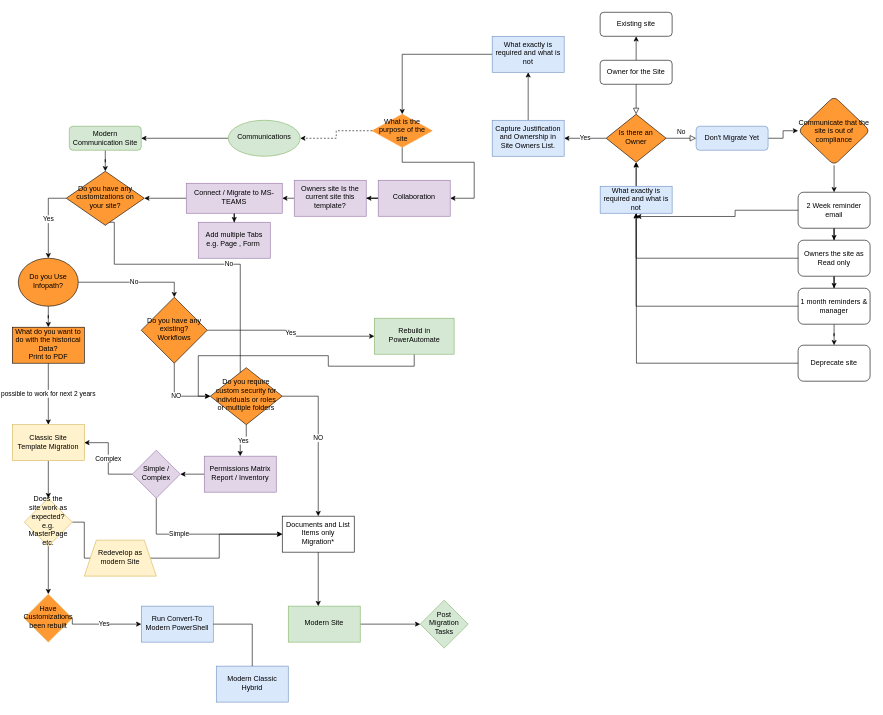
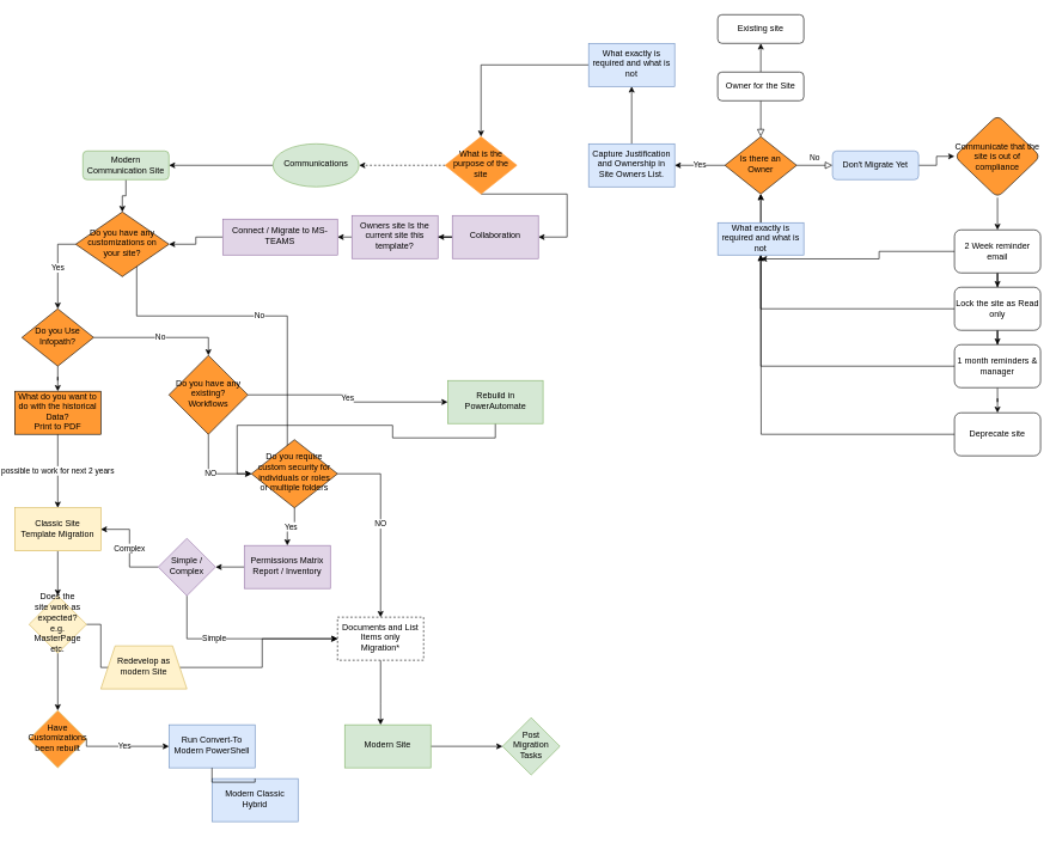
  <mxCell id="0" />
  <mxCell id="1" parent="0" />
  <mxCell id="2" value="" style="rounded=0;html=1;jettySize=auto;orthogonalLoop=1;fontSize=11;endArrow=block;endFill=0;endSize=8;strokeWidth=1;shadow=0;labelBackgroundColor=none;edgeStyle=orthogonalEdgeStyle;" parent="1" source="4" target="7" edge="1"><mxGeometry relative="1" as="geometry" /></mxCell>
  <mxCell id="3" value="" style="edgeStyle=orthogonalEdgeStyle;rounded=0;orthogonalLoop=1;jettySize=auto;html=1;" edge="1" parent="1" source="4" target="45"><mxGeometry relative="1" as="geometry" /></mxCell>
  <mxCell id="4" value="Owner for the Site" style="rounded=1;whiteSpace=wrap;html=1;fontSize=12;glass=0;strokeWidth=1;shadow=0;" parent="1" vertex="1"><mxGeometry x="1000" y="100" width="120" height="40" as="geometry" /></mxCell>
  <mxCell id="5" value="No" style="edgeStyle=orthogonalEdgeStyle;rounded=0;html=1;jettySize=auto;orthogonalLoop=1;fontSize=11;endArrow=block;endFill=0;endSize=8;strokeWidth=1;shadow=0;labelBackgroundColor=none;" parent="1" source="7" target="9" edge="1"><mxGeometry y="10" relative="1" as="geometry"><mxPoint as="offset" /></mxGeometry></mxCell>
  <mxCell id="6" value="Yes" style="edgeStyle=orthogonalEdgeStyle;rounded=0;orthogonalLoop=1;jettySize=auto;html=1;" edge="1" parent="1" source="7" target="24"><mxGeometry relative="1" as="geometry" /></mxCell>
  <mxCell id="7" value="Is there an Owner" style="rhombus;whiteSpace=wrap;html=1;shadow=0;fontFamily=Helvetica;fontSize=12;align=center;strokeWidth=1;spacing=6;spacingTop=-4;fillColor=#FF9933;fontColor=#000000;" parent="1" vertex="1"><mxGeometry x="1010" y="190" width="100" height="80" as="geometry" /></mxCell>
  <mxCell id="8" value="" style="edgeStyle=orthogonalEdgeStyle;rounded=0;orthogonalLoop=1;jettySize=auto;html=1;" edge="1" parent="1" source="9" target="26"><mxGeometry relative="1" as="geometry" /></mxCell>
  <mxCell id="9" value="Don't Migrate Yet" style="rounded=1;whiteSpace=wrap;html=1;fontSize=12;glass=0;strokeWidth=1;shadow=0;fillColor=#dae8fc;strokeColor=#6c8ebf;" parent="1" vertex="1"><mxGeometry x="1160" y="210" width="120" height="40" as="geometry" /></mxCell>
  <mxCell id="10" style="edgeStyle=orthogonalEdgeStyle;rounded=0;orthogonalLoop=1;jettySize=auto;html=1;entryX=0.5;entryY=0;entryDx=0;entryDy=0;" edge="1" parent="1" source="11" target="19"><mxGeometry relative="1" as="geometry" /></mxCell>
  <mxCell id="11" value="Modern Communication Site" style="rounded=1;whiteSpace=wrap;html=1;fontSize=12;glass=0;strokeWidth=1;shadow=0;fillColor=#d5e8d4;strokeColor=#82b366;" parent="1" vertex="1"><mxGeometry x="115" y="210" width="120" height="40" as="geometry" /></mxCell>
  <mxCell id="12" value="" style="edgeStyle=orthogonalEdgeStyle;rounded=0;orthogonalLoop=1;jettySize=auto;html=1;fontColor=#000000;" edge="1" parent="1" source="13" target="73"><mxGeometry relative="1" as="geometry" /></mxCell>
  <mxCell id="13" value="Classic Site Template Migration" style="whiteSpace=wrap;html=1;shadow=0;strokeWidth=1;spacing=6;spacingTop=-4;fillColor=#fff2cc;strokeColor=#d6b656;" vertex="1" parent="1"><mxGeometry x="20" y="707.5" width="120" height="60" as="geometry" /></mxCell>
  <mxCell id="14" value="No" style="edgeStyle=orthogonalEdgeStyle;rounded=0;orthogonalLoop=1;jettySize=auto;html=1;exitX=1;exitY=0.5;exitDx=0;exitDy=0;entryX=0.5;entryY=0;entryDx=0;entryDy=0;" edge="1" parent="1" source="16" target="22"><mxGeometry relative="1" as="geometry" /></mxCell>
  <mxCell id="15" value="" style="edgeStyle=orthogonalEdgeStyle;rounded=0;orthogonalLoop=1;jettySize=auto;html=1;fontColor=#000000;" edge="1" parent="1" source="16" target="79"><mxGeometry relative="1" as="geometry" /></mxCell>
- <mxCell id="16" value="Do you Use Infopath?" style="ellipse;whiteSpace=wrap;html=1;shadow=0;fontFamily=Helvetica;fontSize=12;align=center;strokeWidth=1;spacing=6;spacingTop=-4;fillColor=#FF9933;fontColor=#000000;" vertex="1" parent="1"><mxGeometry x="30" y="430" width="100" height="80" as="geometry" /></mxCell>
+ <mxCell id="16" value="Do you Use Infopath?" style="rhombus;whiteSpace=wrap;html=1;shadow=0;fontFamily=Helvetica;fontSize=12;align=center;strokeWidth=1;spacing=6;spacingTop=-4;fillColor=#FF9933;fontColor=#000000;" vertex="1" parent="1"><mxGeometry x="30" y="430" width="100" height="80" as="geometry" /></mxCell>
  <mxCell id="17" value="Yes" style="edgeStyle=orthogonalEdgeStyle;rounded=0;orthogonalLoop=1;jettySize=auto;html=1;entryX=0.5;entryY=0;entryDx=0;entryDy=0;exitX=0;exitY=0.5;exitDx=0;exitDy=0;" edge="1" parent="1" source="19" target="16"><mxGeometry relative="1" as="geometry"><mxPoint x="480" y="700" as="targetPoint" /></mxGeometry></mxCell>
  <mxCell id="18" value="No" style="edgeStyle=orthogonalEdgeStyle;rounded=0;orthogonalLoop=1;jettySize=auto;html=1;exitX=0.5;exitY=1;exitDx=0;exitDy=0;entryX=1;entryY=0;entryDx=0;entryDy=0;" edge="1" parent="1" source="19" target="52"><mxGeometry relative="1" as="geometry"><Array as="points"><mxPoint x="175" y="370" /><mxPoint x="190" y="370" /><mxPoint x="190" y="440" /><mxPoint x="400" y="440" /><mxPoint x="400" y="649" /></Array></mxGeometry></mxCell>
- <mxCell id="19" value="Do you have any customizations on your site?" style="rhombus;whiteSpace=wrap;html=1;shadow=0;fontFamily=Helvetica;fontSize=12;align=center;strokeWidth=1;spacing=6;spacingTop=-4;fillColor=#FF9933;fontColor=#000000;" vertex="1" parent="1"><mxGeometry x="110" y="285" width="130" height="90" as="geometry" /></mxCell>
+ <mxCell id="19" value="Do you have any customizations on your site?" style="rhombus;whiteSpace=wrap;html=1;shadow=0;fontFamily=Helvetica;fontSize=12;align=center;strokeWidth=1;spacing=6;spacingTop=-4;fillColor=#FF9933;fontColor=#000000;" vertex="1" parent="1"><mxGeometry x="105" y="295" width="130" height="90" as="geometry" /></mxCell>
  <mxCell id="20" value="Yes" style="edgeStyle=orthogonalEdgeStyle;rounded=0;orthogonalLoop=1;jettySize=auto;html=1;exitX=1;exitY=0.5;exitDx=0;exitDy=0;fontColor=#000000;" edge="1" parent="1" source="22" target="49"><mxGeometry relative="1" as="geometry" /></mxCell>
  <mxCell id="21" value="NO" style="edgeStyle=orthogonalEdgeStyle;rounded=0;orthogonalLoop=1;jettySize=auto;html=1;exitX=0.5;exitY=1;exitDx=0;exitDy=0;entryX=0;entryY=0.5;entryDx=0;entryDy=0;fontColor=#000000;" edge="1" parent="1" source="22" target="52"><mxGeometry relative="1" as="geometry" /></mxCell>
  <mxCell id="22" value="Do you have any existing? Workflows" style="rhombus;whiteSpace=wrap;html=1;shadow=0;fontFamily=Helvetica;fontSize=12;align=center;strokeWidth=1;spacing=6;spacingTop=-4;fillColor=#FF9933;fontColor=#000000;" vertex="1" parent="1"><mxGeometry x="235" y="495" width="110" height="110" as="geometry" /></mxCell>
  <mxCell id="23" value="" style="edgeStyle=orthogonalEdgeStyle;rounded=0;orthogonalLoop=1;jettySize=auto;html=1;fontColor=#000000;" edge="1" parent="1" source="24" target="77"><mxGeometry relative="1" as="geometry" /></mxCell>
  <mxCell id="24" value="Capture Justification and Ownership in Site Owners List." style="whiteSpace=wrap;html=1;shadow=0;strokeWidth=1;spacing=6;spacingTop=-4;fillColor=#dae8fc;strokeColor=#6c8ebf;" vertex="1" parent="1"><mxGeometry x="820" y="200" width="120" height="60" as="geometry" /></mxCell>
  <mxCell id="25" value="" style="edgeStyle=orthogonalEdgeStyle;rounded=0;orthogonalLoop=1;jettySize=auto;html=1;" edge="1" parent="1" source="26" target="36"><mxGeometry relative="1" as="geometry" /></mxCell>
  <mxCell id="26" value="Communicate that the site is out of compliance" style="rhombus;whiteSpace=wrap;html=1;rounded=1;glass=0;strokeWidth=1;shadow=0;fillColor=#FF9933;fontColor=#000000;" vertex="1" parent="1"><mxGeometry x="1330" y="160" width="120" height="115" as="geometry" /></mxCell>
  <mxCell id="27" value="" style="edgeStyle=orthogonalEdgeStyle;rounded=0;orthogonalLoop=1;jettySize=auto;html=1;dashed=1;" edge="1" parent="1" source="29" target="31"><mxGeometry relative="1" as="geometry" /></mxCell>
  <mxCell id="28" value="" style="edgeStyle=orthogonalEdgeStyle;rounded=0;orthogonalLoop=1;jettySize=auto;html=1;" edge="1" parent="1" source="29" target="33"><mxGeometry relative="1" as="geometry"><Array as="points"><mxPoint x="790" y="270" /></Array></mxGeometry></mxCell>
- <mxCell id="29" value="What is the purpose of the site" style="rhombus;whiteSpace=wrap;html=1;shadow=0;strokeWidth=1;spacing=6;spacingTop=-4;strokeColor=#FF9933;fillColor=#FF9933;fontColor=#000000;" vertex="1" parent="1"><mxGeometry x="620" y="190" width="100" height="55" as="geometry" /></mxCell>
+ <mxCell id="29" value="What is the purpose of the site" style="rhombus;whiteSpace=wrap;html=1;shadow=0;strokeWidth=1;spacing=6;spacingTop=-4;strokeColor=#FF9933;fillColor=#FF9933;fontColor=#000000;" vertex="1" parent="1"><mxGeometry x="620" y="190" width="100" height="80" as="geometry" /></mxCell>
  <mxCell id="30" style="edgeStyle=orthogonalEdgeStyle;rounded=0;orthogonalLoop=1;jettySize=auto;html=1;" edge="1" parent="1" source="31" target="11"><mxGeometry relative="1" as="geometry"><mxPoint x="340" y="430" as="targetPoint" /></mxGeometry></mxCell>
  <mxCell id="31" value="Communications" style="ellipse;whiteSpace=wrap;html=1;shadow=0;strokeWidth=1;spacing=6;spacingTop=-4;fillColor=#d5e8d4;strokeColor=#82b366;" vertex="1" parent="1"><mxGeometry x="380" y="200" width="120" height="60" as="geometry" /></mxCell>
  <mxCell id="32" value="" style="edgeStyle=orthogonalEdgeStyle;rounded=0;orthogonalLoop=1;jettySize=auto;html=1;" edge="1" parent="1" source="33" target="47"><mxGeometry relative="1" as="geometry" /></mxCell>
  <mxCell id="33" value="Collaboration" style="whiteSpace=wrap;html=1;shadow=0;strokeWidth=1;spacing=6;spacingTop=-4;fillColor=#e1d5e7;strokeColor=#9673a6;" vertex="1" parent="1"><mxGeometry x="630" y="300" width="120" height="60" as="geometry" /></mxCell>
  <mxCell id="34" value="" style="edgeStyle=orthogonalEdgeStyle;rounded=0;orthogonalLoop=1;jettySize=auto;html=1;" edge="1" parent="1" source="36" target="39"><mxGeometry relative="1" as="geometry" /></mxCell>
  <mxCell id="35" style="edgeStyle=orthogonalEdgeStyle;rounded=0;orthogonalLoop=1;jettySize=auto;html=1;exitX=0;exitY=0.5;exitDx=0;exitDy=0;entryX=0.501;entryY=1.121;entryDx=0;entryDy=0;fontColor=#000000;entryPerimeter=0;" edge="1" parent="1" source="36" target="83"><mxGeometry relative="1" as="geometry" /></mxCell>
  <mxCell id="36" value="2 Week reminder email" style="whiteSpace=wrap;html=1;rounded=1;glass=0;strokeWidth=1;shadow=0;" vertex="1" parent="1"><mxGeometry x="1330" y="320" width="120" height="60" as="geometry" /></mxCell>
  <mxCell id="37" value="" style="edgeStyle=orthogonalEdgeStyle;rounded=0;orthogonalLoop=1;jettySize=auto;html=1;" edge="1" parent="1" source="39" target="42"><mxGeometry relative="1" as="geometry" /></mxCell>
  <mxCell id="38" style="edgeStyle=orthogonalEdgeStyle;rounded=0;orthogonalLoop=1;jettySize=auto;html=1;exitX=0;exitY=0.5;exitDx=0;exitDy=0;fontColor=#000000;entryX=0.5;entryY=1;entryDx=0;entryDy=0;" edge="1" parent="1" source="39" target="83"><mxGeometry relative="1" as="geometry"><mxPoint x="1060" y="270" as="targetPoint" /></mxGeometry></mxCell>
- <mxCell id="39" value="Owners the site as Read only" style="whiteSpace=wrap;html=1;rounded=1;glass=0;strokeWidth=1;shadow=0;" vertex="1" parent="1"><mxGeometry x="1330" y="400" width="120" height="60" as="geometry" /></mxCell>
+ <mxCell id="39" value="Lock the site as Read only" style="whiteSpace=wrap;html=1;rounded=1;glass=0;strokeWidth=1;shadow=0;" vertex="1" parent="1"><mxGeometry x="1330" y="400" width="120" height="60" as="geometry" /></mxCell>
  <mxCell id="40" value="" style="edgeStyle=orthogonalEdgeStyle;rounded=0;orthogonalLoop=1;jettySize=auto;html=1;" edge="1" parent="1" source="42" target="44"><mxGeometry relative="1" as="geometry" /></mxCell>
  <mxCell id="41" style="edgeStyle=orthogonalEdgeStyle;rounded=0;orthogonalLoop=1;jettySize=auto;html=1;exitX=0;exitY=0.5;exitDx=0;exitDy=0;entryX=0.5;entryY=1;entryDx=0;entryDy=0;fontColor=#000000;" edge="1" parent="1" source="42" target="83"><mxGeometry relative="1" as="geometry" /></mxCell>
  <mxCell id="42" value="1 month reminders &amp;amp; manager" style="whiteSpace=wrap;html=1;rounded=1;glass=0;strokeWidth=1;shadow=0;" vertex="1" parent="1"><mxGeometry x="1330" y="480" width="120" height="60" as="geometry" /></mxCell>
  <mxCell id="43" style="edgeStyle=orthogonalEdgeStyle;rounded=0;orthogonalLoop=1;jettySize=auto;html=1;exitX=0;exitY=0.5;exitDx=0;exitDy=0;fontColor=#000000;" edge="1" parent="1" source="44"><mxGeometry relative="1" as="geometry"><mxPoint x="1060" y="270" as="targetPoint" /></mxGeometry></mxCell>
  <mxCell id="44" value="Deprecate site" style="whiteSpace=wrap;html=1;rounded=1;glass=0;strokeWidth=1;shadow=0;" vertex="1" parent="1"><mxGeometry x="1330" y="575" width="120" height="60" as="geometry" /></mxCell>
  <mxCell id="45" value="Existing site" style="rounded=1;whiteSpace=wrap;html=1;fontSize=12;glass=0;strokeWidth=1;shadow=0;" vertex="1" parent="1"><mxGeometry x="1000" width="120" height="40" as="geometry" y="20" /></mxCell>
  <mxCell id="46" style="edgeStyle=orthogonalEdgeStyle;rounded=0;orthogonalLoop=1;jettySize=auto;html=1;exitX=0;exitY=0.5;exitDx=0;exitDy=0;entryX=1;entryY=0.5;entryDx=0;entryDy=0;fontColor=#000000;" edge="1" parent="1" source="47" target="69"><mxGeometry relative="1" as="geometry" /></mxCell>
  <mxCell id="47" value="Owners site Is the current site this template?" style="whiteSpace=wrap;html=1;shadow=0;strokeWidth=1;spacing=6;spacingTop=-4;fillColor=#e1d5e7;strokeColor=#9673a6;" vertex="1" parent="1"><mxGeometry x="490" y="300" width="120" height="60" as="geometry" /></mxCell>
  <mxCell id="48" style="edgeStyle=orthogonalEdgeStyle;rounded=0;orthogonalLoop=1;jettySize=auto;html=1;exitX=0.5;exitY=1;exitDx=0;exitDy=0;fontColor=#000000;entryX=0;entryY=0.5;entryDx=0;entryDy=0;" edge="1" parent="1" source="49" target="52"><mxGeometry relative="1" as="geometry" /></mxCell>
  <mxCell id="49" value="Rebuild in PowerAutomate" style="whiteSpace=wrap;html=1;shadow=0;strokeWidth=1;spacing=6;spacingTop=-4;fillColor=#d5e8d4;strokeColor=#82b366;" vertex="1" parent="1"><mxGeometry x="623.5" y="530" width="133" height="60" as="geometry" /></mxCell>
  <mxCell id="50" value="Yes" style="edgeStyle=orthogonalEdgeStyle;rounded=0;orthogonalLoop=1;jettySize=auto;html=1;" edge="1" parent="1" source="52" target="54"><mxGeometry relative="1" as="geometry" /></mxCell>
  <mxCell id="51" value="NO" style="edgeStyle=orthogonalEdgeStyle;rounded=0;orthogonalLoop=1;jettySize=auto;html=1;fontColor=#000000;exitX=1;exitY=0.5;exitDx=0;exitDy=0;" edge="1" parent="1" source="52" target="56"><mxGeometry relative="1" as="geometry" /></mxCell>
  <mxCell id="52" value="Do you require custom security for individuals or roles or multiple folders" style="rhombus;whiteSpace=wrap;html=1;shadow=0;strokeWidth=1;spacing=6;spacingTop=-4;fillColor=#FF9933;fontColor=#000000;" vertex="1" parent="1"><mxGeometry x="350" y="612.5" width="120" height="95" as="geometry" /></mxCell>
  <mxCell id="53" value="" style="edgeStyle=orthogonalEdgeStyle;rounded=0;orthogonalLoop=1;jettySize=auto;html=1;fontColor=#000000;" edge="1" parent="1" source="54" target="65"><mxGeometry relative="1" as="geometry" /></mxCell>
  <mxCell id="54" value="Permissions Matrix Report / Inventory" style="whiteSpace=wrap;html=1;shadow=0;strokeWidth=1;spacing=6;spacingTop=-4;fillColor=#e1d5e7;strokeColor=#9673a6;" vertex="1" parent="1"><mxGeometry x="340" y="760" width="120" height="60" as="geometry" /></mxCell>
  <mxCell id="55" value="" style="edgeStyle=orthogonalEdgeStyle;rounded=0;orthogonalLoop=1;jettySize=auto;html=1;fontColor=#000000;" edge="1" parent="1" source="56" target="58"><mxGeometry relative="1" as="geometry"><Array as="points"><mxPoint x="530" y="980" /><mxPoint x="530" y="980" /></Array></mxGeometry></mxCell>
- <mxCell id="56" value="Documents and List Items only Migration*" style="whiteSpace=wrap;html=1;fillColor=#FFFFFF;fontColor=#000000;shadow=0;strokeWidth=1;spacing=6;spacingTop=-4;" vertex="1" parent="1"><mxGeometry x="470" y="860" width="120" height="60" as="geometry" /></mxCell>
+ <mxCell id="56" value="Documents and List Items only Migration*" style="whiteSpace=wrap;html=1;fillColor=#FFFFFF;fontColor=#000000;shadow=0;strokeWidth=1;spacing=6;spacingTop=-4;dashed=1;" vertex="1" parent="1"><mxGeometry x="470" y="860" width="120" height="60" as="geometry" /></mxCell>
  <mxCell id="57" value="" style="edgeStyle=orthogonalEdgeStyle;rounded=0;orthogonalLoop=1;jettySize=auto;html=1;fontColor=#000000;" edge="1" parent="1" source="58" target="66"><mxGeometry relative="1" as="geometry" /></mxCell>
  <mxCell id="58" value="Modern Site" style="whiteSpace=wrap;html=1;fillColor=#d5e8d4;shadow=0;strokeWidth=1;spacing=6;spacingTop=-4;strokeColor=#82b366;" vertex="1" parent="1"><mxGeometry x="480" y="1010" width="120" height="60" as="geometry" /></mxCell>
  <mxCell id="59" value="Yes" style="edgeStyle=orthogonalEdgeStyle;rounded=0;orthogonalLoop=1;jettySize=auto;html=1;fontColor=#000000;exitX=1;exitY=0.5;exitDx=0;exitDy=0;" edge="1" parent="1" source="60" target="61"><mxGeometry relative="1" as="geometry"><Array as="points"><mxPoint x="120" y="1040" /></Array></mxGeometry></mxCell>
  <mxCell id="60" value="Have Customizations been rebuilt" style="rhombus;whiteSpace=wrap;html=1;fillColor=#FF9933;strokeColor=#d6b656;shadow=0;strokeWidth=1;spacing=6;spacingTop=-4;" vertex="1" parent="1"><mxGeometry x="40" y="990" width="80" height="80" as="geometry" /></mxCell>
  <mxCell id="61" value="Run Convert-To Modern PowerShell" style="whiteSpace=wrap;html=1;fillColor=#dae8fc;strokeColor=#6c8ebf;shadow=0;strokeWidth=1;spacing=6;spacingTop=-4;" vertex="1" parent="1"><mxGeometry x="235" y="1010" width="120" height="60" as="geometry" /></mxCell>
  <mxCell id="62" value="Complex" style="edgeStyle=orthogonalEdgeStyle;rounded=0;orthogonalLoop=1;jettySize=auto;html=1;exitX=0;exitY=0.5;exitDx=0;exitDy=0;entryX=1;entryY=0.5;entryDx=0;entryDy=0;fontColor=#000000;" edge="1" parent="1" source="65" target="13"><mxGeometry relative="1" as="geometry" /></mxCell>
  <mxCell id="63" style="edgeStyle=orthogonalEdgeStyle;rounded=0;orthogonalLoop=1;jettySize=auto;html=1;exitX=0.5;exitY=1;exitDx=0;exitDy=0;fontColor=#000000;entryX=0;entryY=0.5;entryDx=0;entryDy=0;" edge="1" parent="1" source="65" target="56"><mxGeometry relative="1" as="geometry" /></mxCell>
  <mxCell id="64" value="Simple" style="edgeLabel;html=1;align=center;verticalAlign=middle;resizable=0;points=[];fontColor=#000000;" vertex="1" connectable="0" parent="63"><mxGeometry x="-0.291" y="1" relative="1" as="geometry"><mxPoint x="1" as="offset" /></mxGeometry></mxCell>
  <mxCell id="65" value="Simple / Complex" style="rhombus;whiteSpace=wrap;html=1;fillColor=#e1d5e7;strokeColor=#9673a6;shadow=0;strokeWidth=1;spacing=6;spacingTop=-4;" vertex="1" parent="1"><mxGeometry x="220" y="750" width="80" height="80" as="geometry" /></mxCell>
  <mxCell id="66" value="Post Migration Tasks" style="rhombus;whiteSpace=wrap;html=1;fillColor=#d5e8d4;strokeColor=#82b366;shadow=0;strokeWidth=1;spacing=6;spacingTop=-4;" vertex="1" parent="1"><mxGeometry x="700" y="1000" width="80" height="80" as="geometry" /></mxCell>
  <mxCell id="67" style="edgeStyle=orthogonalEdgeStyle;rounded=0;orthogonalLoop=1;jettySize=auto;html=1;exitX=0;exitY=0.5;exitDx=0;exitDy=0;entryX=1;entryY=0.5;entryDx=0;entryDy=0;fontColor=#000000;" edge="1" parent="1" source="69" target="19"><mxGeometry relative="1" as="geometry" /></mxCell>
- <mxCell id="68" value="" style="edgeStyle=orthogonalEdgeStyle;rounded=0;orthogonalLoop=1;jettySize=auto;html=1;fontColor=#000000;" edge="1" parent="1" source="69" target="70"><mxGeometry relative="1" as="geometry" /></mxCell>
  <mxCell id="69" value="Connect / Migrate to MS-TEAMS" style="whiteSpace=wrap;html=1;fillColor=#e1d5e7;strokeColor=#9673a6;shadow=0;strokeWidth=1;spacing=6;spacingTop=-4;" vertex="1" parent="1"><mxGeometry x="310" y="305" width="160" height="50" as="geometry" /></mxCell>
- <mxCell id="70" value="Add multiple Tabs e.g. Page , Form&amp;nbsp;" style="whiteSpace=wrap;html=1;fillColor=#e1d5e7;strokeColor=#9673a6;shadow=0;strokeWidth=1;spacing=6;spacingTop=-4;" vertex="1" parent="1"><mxGeometry x="330" y="370" width="120" height="60" as="geometry" /></mxCell>
  <mxCell id="71" value="" style="edgeStyle=orthogonalEdgeStyle;rounded=0;orthogonalLoop=1;jettySize=auto;html=1;fontColor=#000000;" edge="1" parent="1" source="73" target="75"><mxGeometry relative="1" as="geometry" /></mxCell>
  <mxCell id="72" style="edgeStyle=orthogonalEdgeStyle;rounded=0;orthogonalLoop=1;jettySize=auto;html=1;exitX=0.5;exitY=1;exitDx=0;exitDy=0;entryX=0.5;entryY=0;entryDx=0;entryDy=0;fontColor=#000000;" edge="1" parent="1" source="73" target="60"><mxGeometry relative="1" as="geometry" /></mxCell>
  <mxCell id="73" value="Does the site work as expected?&lt;br&gt;e.g. MasterPage etc." style="rhombus;whiteSpace=wrap;html=1;fillColor=#fff2cc;strokeColor=#d6b656;shadow=0;strokeWidth=1;spacing=6;spacingTop=-4;" vertex="1" parent="1"><mxGeometry x="40" y="830" width="80" height="80" as="geometry" /></mxCell>
  <mxCell id="74" style="edgeStyle=orthogonalEdgeStyle;rounded=0;orthogonalLoop=1;jettySize=auto;html=1;entryX=0;entryY=0.5;entryDx=0;entryDy=0;fontColor=#000000;" edge="1" parent="1" source="75" target="56"><mxGeometry relative="1" as="geometry" /></mxCell>
  <mxCell id="75" value="Redevelop as modern Site" style="shape=trapezoid;perimeter=trapezoidPerimeter;whiteSpace=wrap;html=1;fixedSize=1;fillColor=#fff2cc;strokeColor=#d6b656;shadow=0;strokeWidth=1;spacing=6;spacingTop=-4;" vertex="1" parent="1"><mxGeometry x="140" y="900" width="120" height="60" as="geometry" /></mxCell>
  <mxCell id="76" style="edgeStyle=orthogonalEdgeStyle;rounded=0;orthogonalLoop=1;jettySize=auto;html=1;exitX=0;exitY=0.5;exitDx=0;exitDy=0;entryX=0.5;entryY=0;entryDx=0;entryDy=0;fontColor=#000000;" edge="1" parent="1" source="77" target="29"><mxGeometry relative="1" as="geometry" /></mxCell>
  <mxCell id="77" value="What exactly is required and what is not" style="whiteSpace=wrap;html=1;fillColor=#dae8fc;strokeColor=#6c8ebf;shadow=0;strokeWidth=1;spacing=6;spacingTop=-4;" vertex="1" parent="1"><mxGeometry x="820" y="60" width="120" height="60" as="geometry" /></mxCell>
  <mxCell id="78" value="possible to work for next 2 years" style="edgeStyle=orthogonalEdgeStyle;rounded=0;orthogonalLoop=1;jettySize=auto;html=1;exitX=0.5;exitY=1;exitDx=0;exitDy=0;fontColor=#000000;" edge="1" parent="1" source="79" target="13"><mxGeometry relative="1" as="geometry" /></mxCell>
  <mxCell id="79" value="What do you want to do with the historical Data?&lt;br&gt;Print to PDF" style="whiteSpace=wrap;html=1;fillColor=#FF9933;fontColor=#000000;shadow=0;strokeWidth=1;spacing=6;spacingTop=-4;" vertex="1" parent="1"><mxGeometry x="20" y="545" width="120" height="60" as="geometry" /></mxCell>
- <mxCell id="80" value="Modern Classic Hybrid" style="whiteSpace=wrap;html=1;fillColor=#dae8fc;strokeColor=#6c8ebf;shadow=0;strokeWidth=1;spacing=6;spacingTop=-4;" vertex="1" parent="1"><mxGeometry x="360" y="1110" width="120" height="60" as="geometry" /></mxCell>
+ <mxCell id="80" value="Modern Classic Hybrid" style="whiteSpace=wrap;html=1;fillColor=#dae8fc;strokeColor=#6c8ebf;shadow=0;strokeWidth=1;spacing=6;spacingTop=-4;" vertex="1" parent="1"><mxGeometry x="295" y="1085" width="120" height="60" as="geometry" /></mxCell>
  <mxCell id="81" value="" style="edgeStyle=orthogonalEdgeStyle;rounded=0;orthogonalLoop=1;jettySize=auto;html=1;fontColor=#000000;endArrow=none;" edge="1" parent="1" source="61" target="80"><mxGeometry relative="1" as="geometry"><mxPoint x="390" y="1040" as="sourcePoint" /><mxPoint x="410" y="1140" as="targetPoint" /></mxGeometry></mxCell>
  <mxCell id="82" style="edgeStyle=orthogonalEdgeStyle;rounded=0;orthogonalLoop=1;jettySize=auto;html=1;entryX=0.5;entryY=1;entryDx=0;entryDy=0;fontColor=#000000;" edge="1" parent="1" source="83" target="7"><mxGeometry relative="1" as="geometry" /></mxCell>
  <mxCell id="83" value="What exactly is required and what is not" style="whiteSpace=wrap;html=1;fillColor=#dae8fc;strokeColor=#6c8ebf;shadow=0;strokeWidth=1;spacing=6;spacingTop=-4;" vertex="1" parent="1"><mxGeometry x="1000" y="310" width="120" height="45" as="geometry" /></mxCell>
